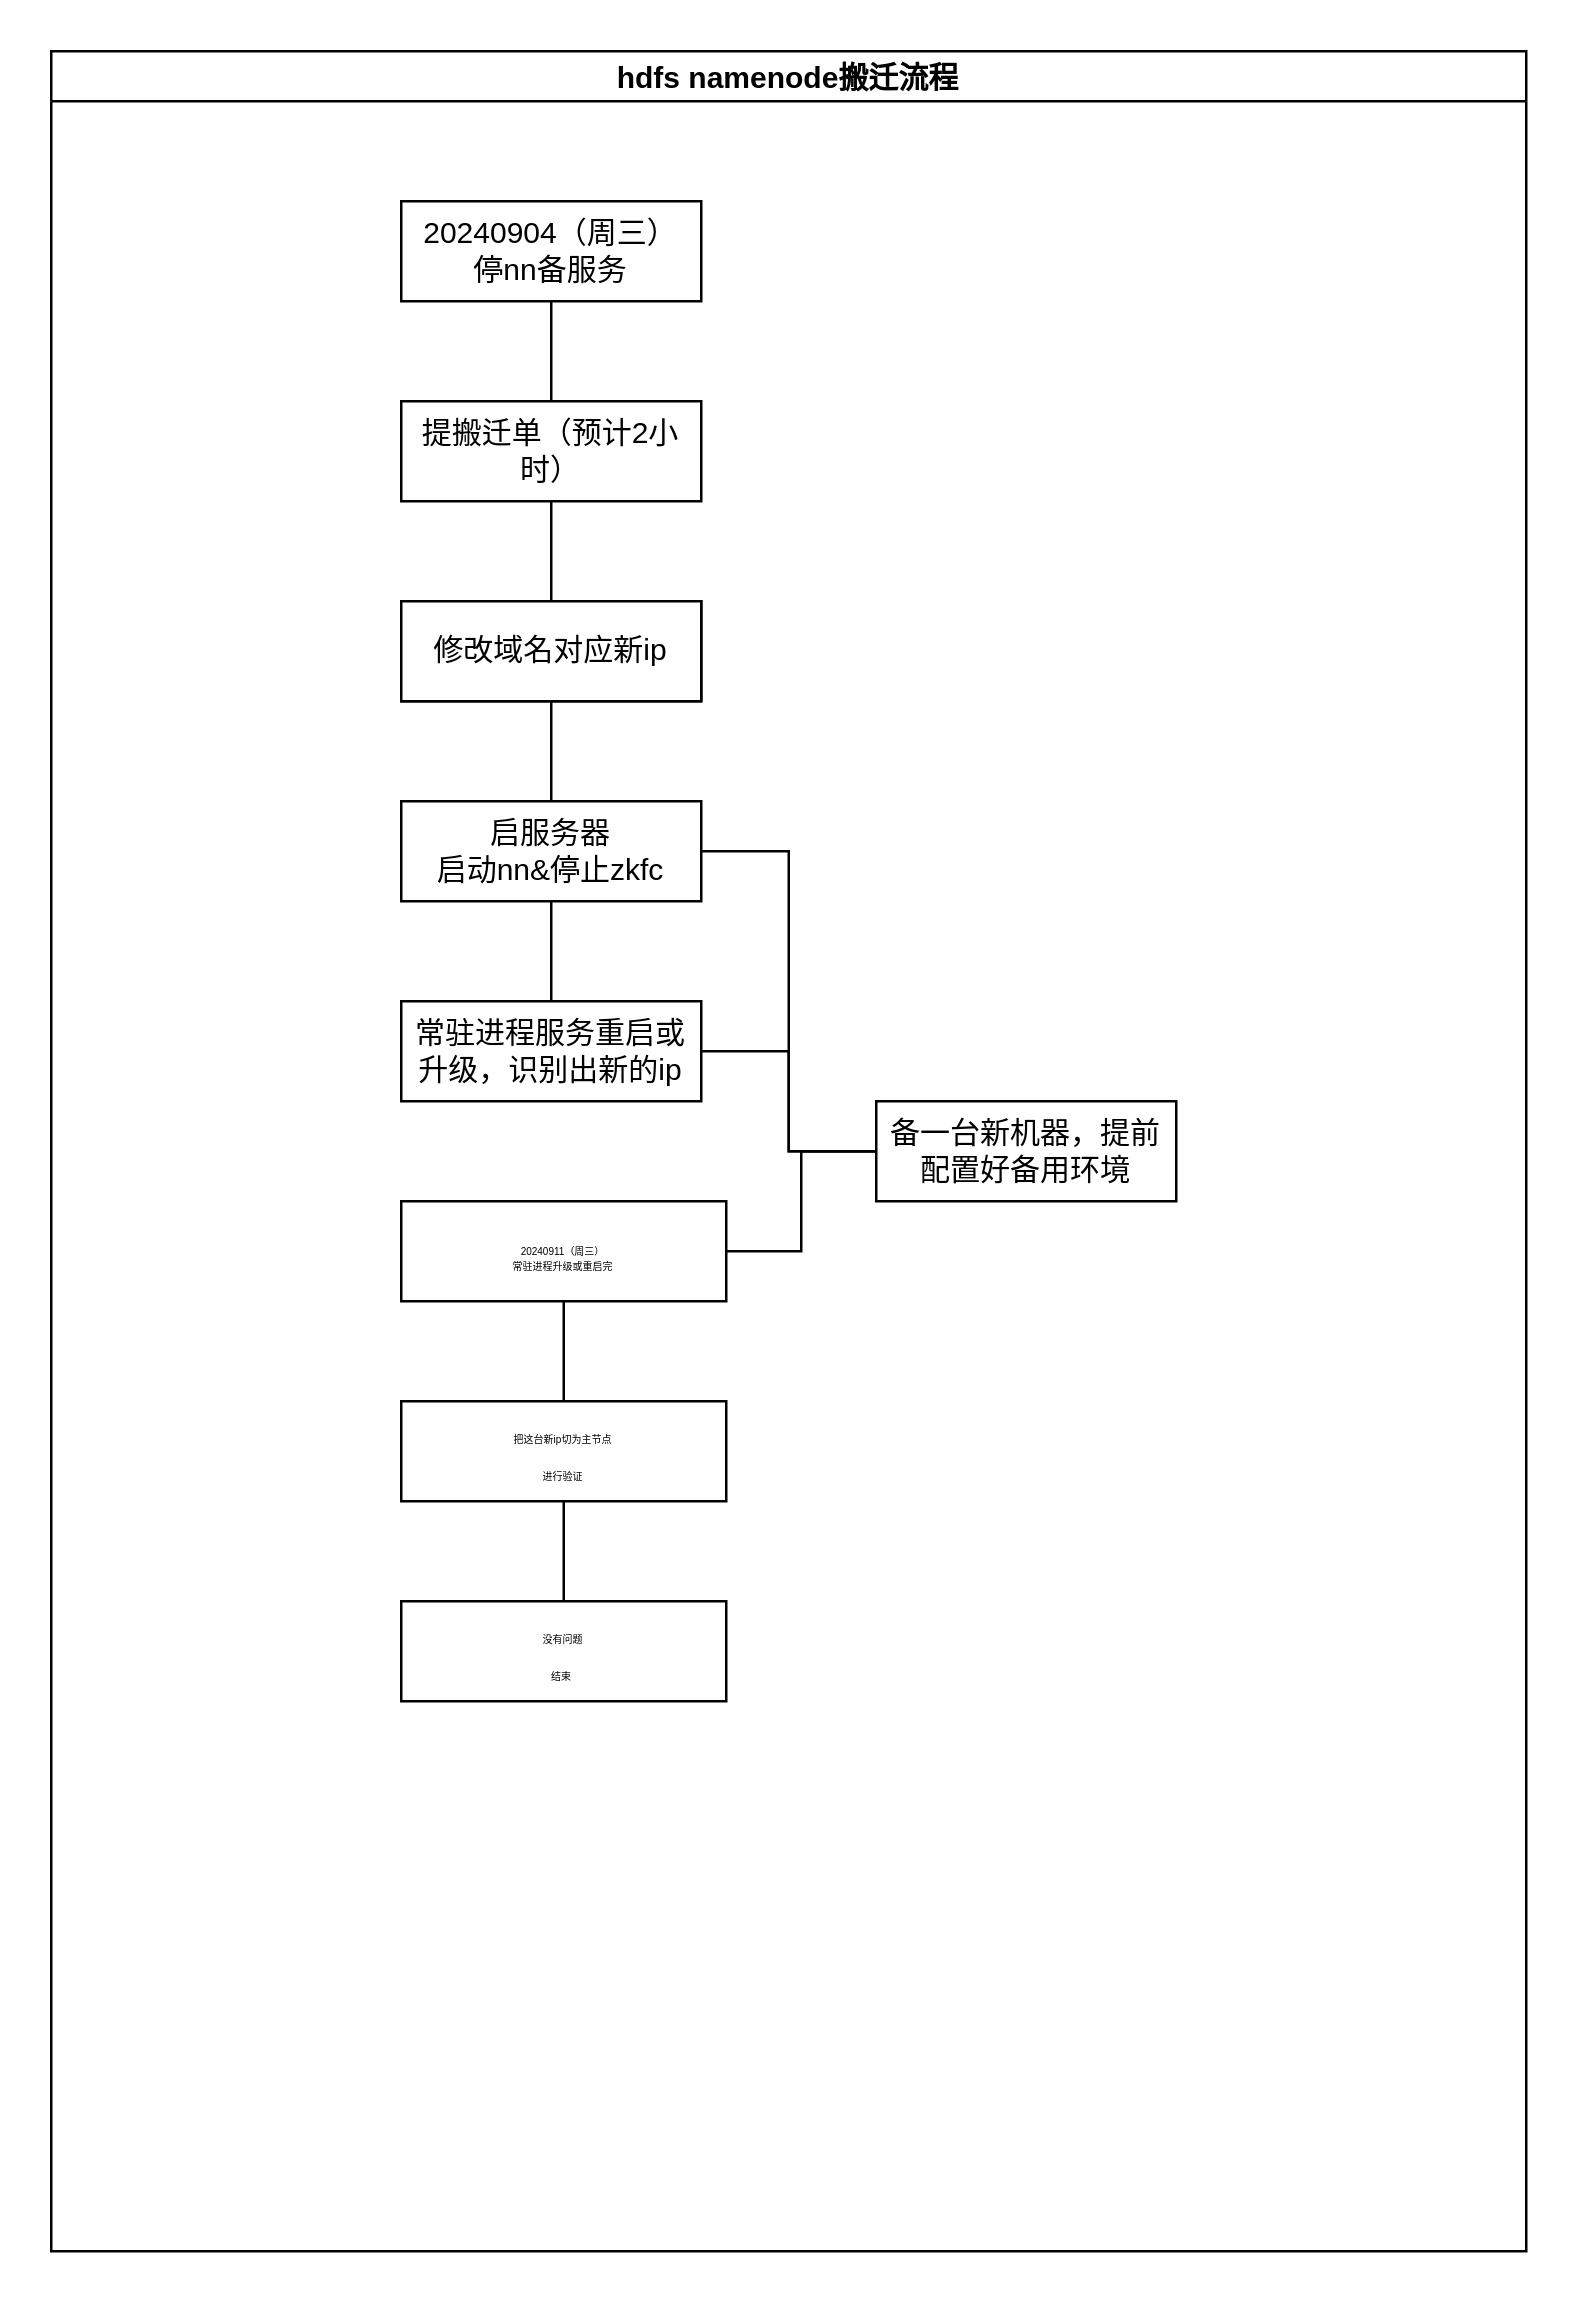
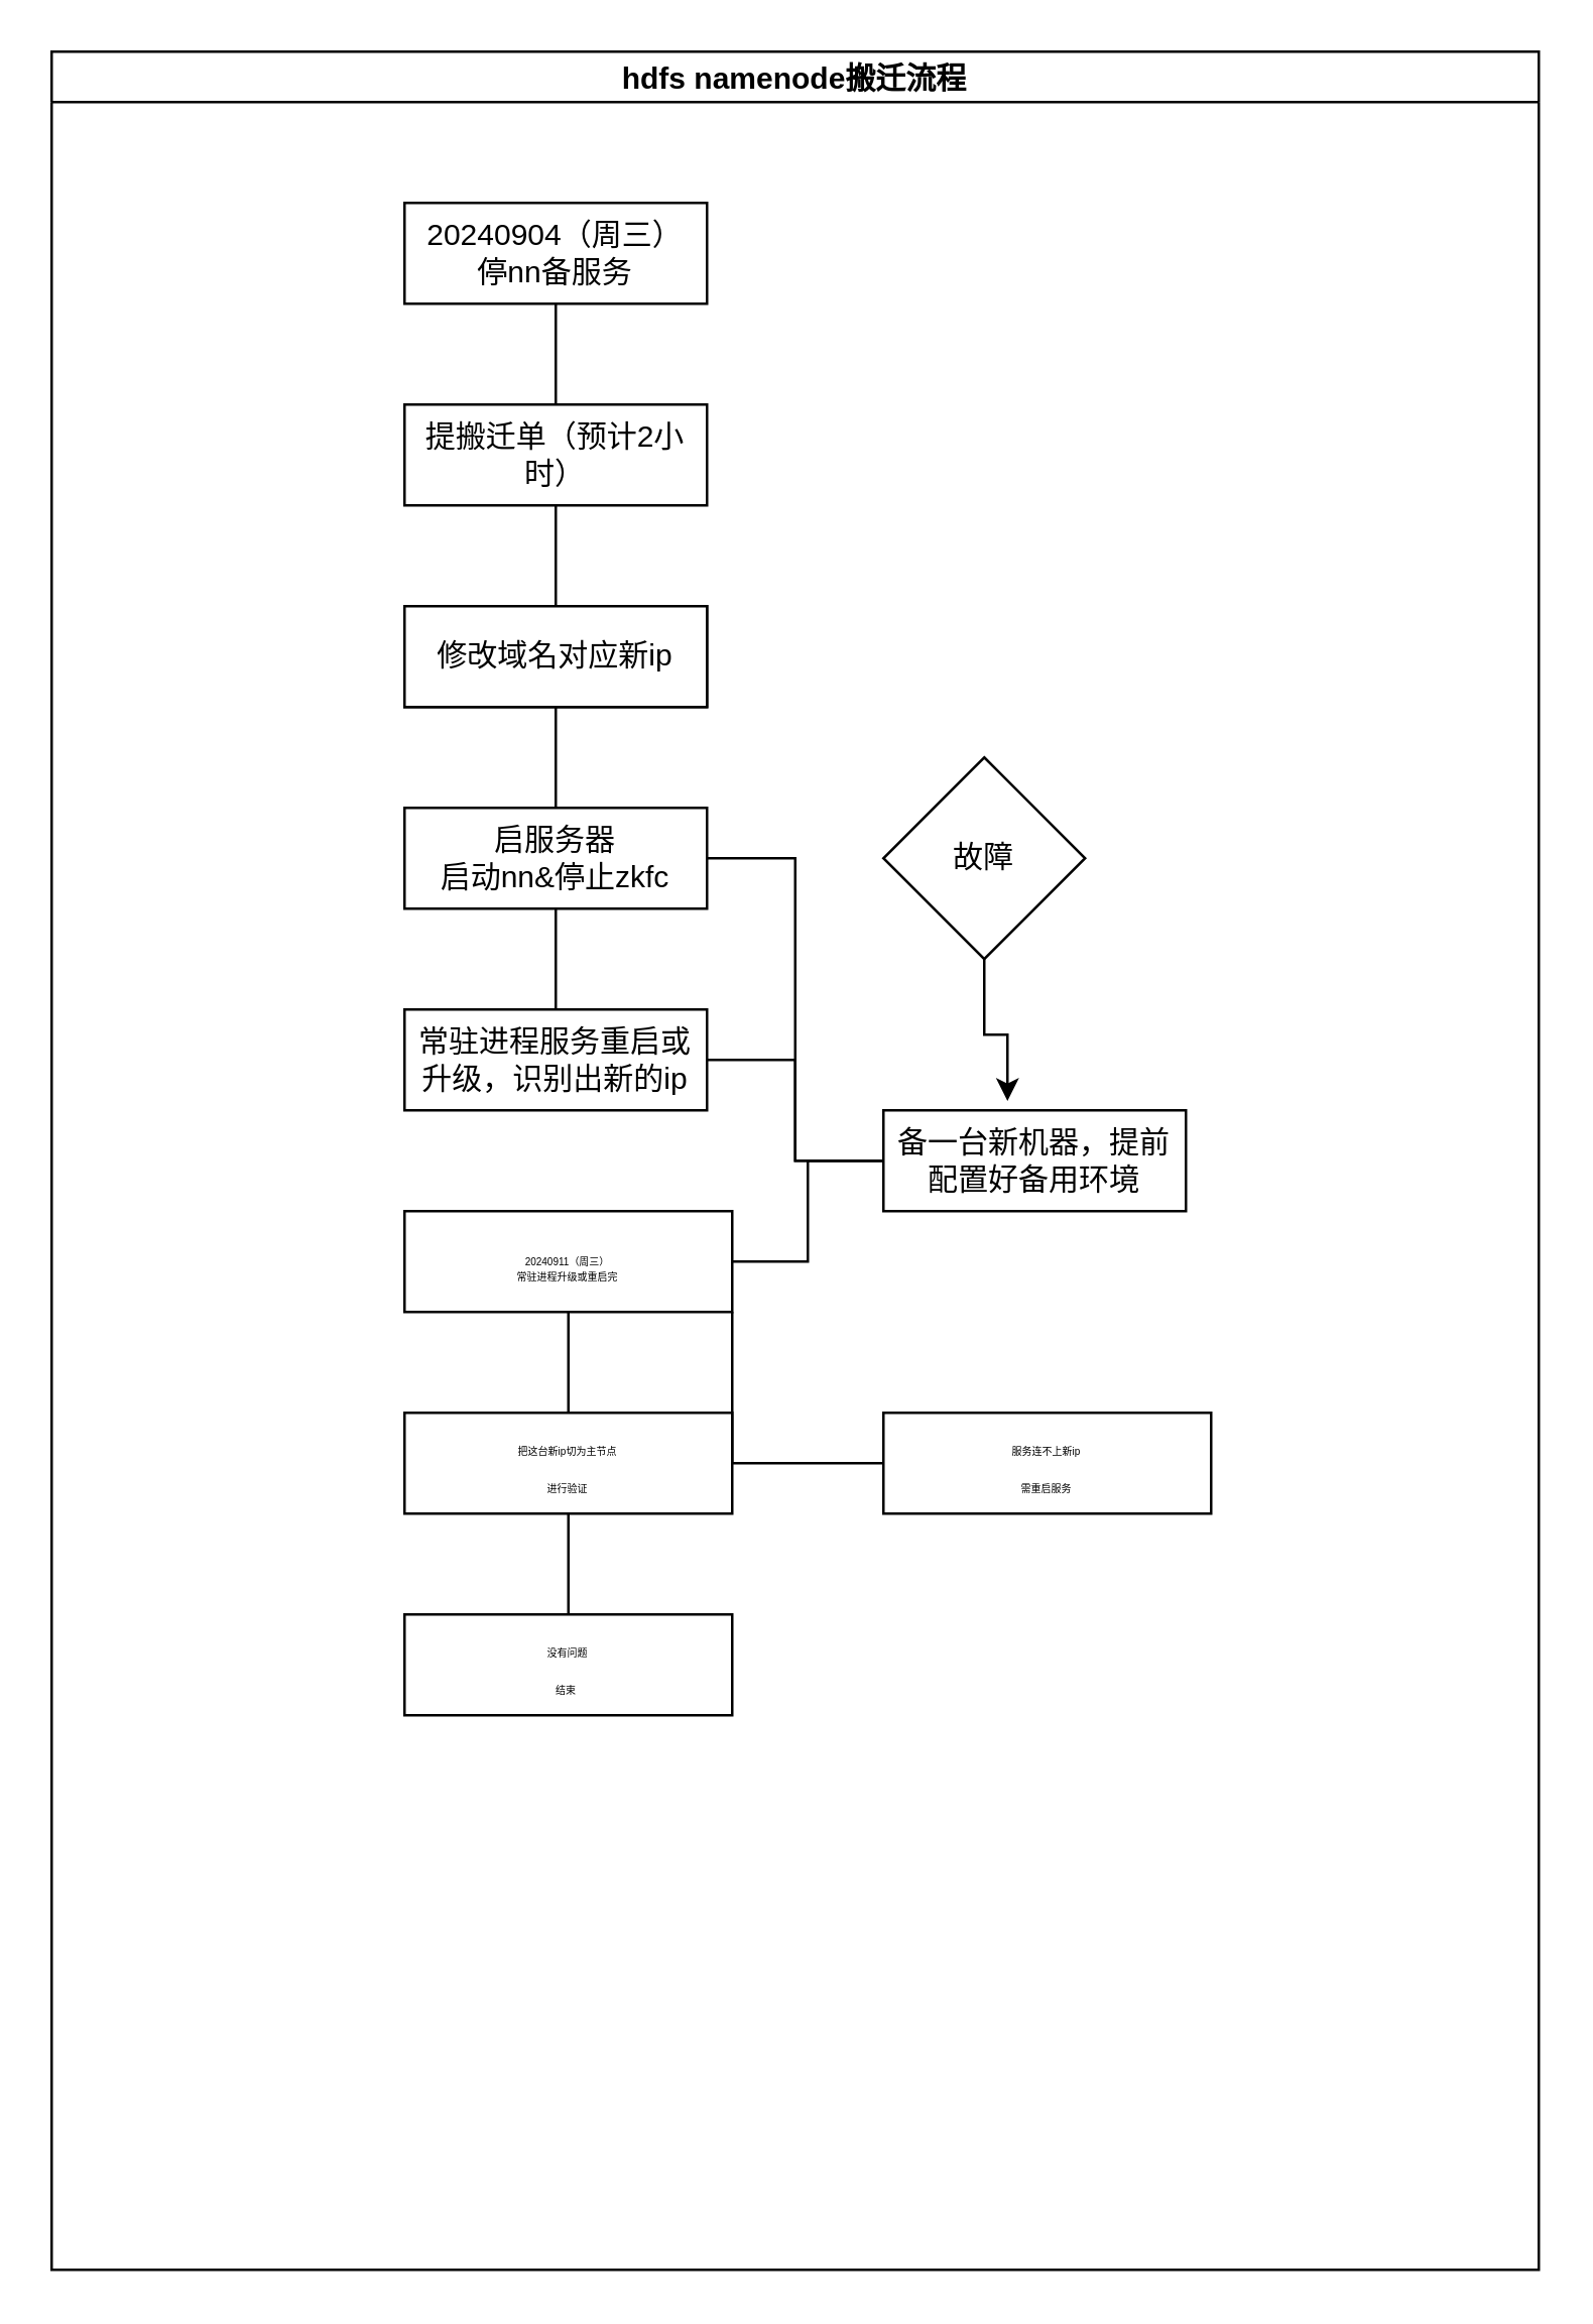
  <mxCell id="0" />
  <mxCell id="1" parent="0" />
  <mxCell id="2" value="hdfs namenode搬迁流程" style="swimlane;startSize=20;horizontal=1;containerType=tree;" vertex="1" parent="1"><mxGeometry x="20" y="20" width="590" height="880" as="geometry" /></mxCell>
  <mxCell id="3" value="" style="edgeStyle=elbowEdgeStyle;elbow=vertical;sourcePerimeterSpacing=0;targetPerimeterSpacing=0;startArrow=none;endArrow=none;rounded=0;curved=0;strokeColor=default;" edge="1" parent="2" source="4" target="10"><mxGeometry relative="1" as="geometry" /></mxCell>
  <mxCell id="4" value="20240904（周三）&lt;div&gt;停nn备服务&lt;/div&gt;" style="whiteSpace=wrap;html=1;treeFolding=1;treeMoving=1;newEdgeStyle={&quot;edgeStyle&quot;:&quot;elbowEdgeStyle&quot;,&quot;startArrow&quot;:&quot;none&quot;,&quot;endArrow&quot;:&quot;none&quot;};" vertex="1" parent="2"><mxGeometry x="140" y="60" width="120" height="40" as="geometry" /></mxCell>
  <mxCell id="5" value="常驻进程服务重启或升级，识别出新的ip" style="whiteSpace=wrap;html=1;treeFolding=1;treeMoving=1;newEdgeStyle={&quot;edgeStyle&quot;:&quot;elbowEdgeStyle&quot;,&quot;startArrow&quot;:&quot;none&quot;,&quot;endArrow&quot;:&quot;none&quot;};" vertex="1" parent="2"><mxGeometry x="140" y="380" width="120" height="40" as="geometry" /></mxCell>
  <mxCell id="6" value="提搬迁单（预计2小时）" style="whiteSpace=wrap;html=1;treeFolding=1;treeMoving=1;newEdgeStyle={&quot;edgeStyle&quot;:&quot;elbowEdgeStyle&quot;,&quot;startArrow&quot;:&quot;none&quot;,&quot;endArrow&quot;:&quot;none&quot;};" vertex="1" parent="2"><mxGeometry x="140" y="220" width="120" height="40" as="geometry" /></mxCell>
  <mxCell id="7" value="" style="edgeStyle=elbowEdgeStyle;elbow=vertical;sourcePerimeterSpacing=0;targetPerimeterSpacing=0;startArrow=none;endArrow=none;rounded=0;curved=0;" edge="1" target="13" source="8" parent="2"><mxGeometry relative="1" as="geometry"><mxPoint x="360" y="240" as="sourcePoint" /></mxGeometry></mxCell>
  <mxCell id="8" value="修改域名对应新ip" style="whiteSpace=wrap;html=1;treeFolding=1;treeMoving=1;newEdgeStyle={&quot;edgeStyle&quot;:&quot;elbowEdgeStyle&quot;,&quot;startArrow&quot;:&quot;none&quot;,&quot;endArrow&quot;:&quot;none&quot;};" vertex="1" parent="2"><mxGeometry x="140" y="220" width="120" height="40" as="geometry" /></mxCell>
  <mxCell id="9" value="" style="edgeStyle=elbowEdgeStyle;elbow=vertical;sourcePerimeterSpacing=0;targetPerimeterSpacing=0;startArrow=none;endArrow=none;rounded=0;curved=0;strokeColor=default;" edge="1" target="8" source="10" parent="2"><mxGeometry relative="1" as="geometry"><mxPoint x="360" y="160" as="sourcePoint" /></mxGeometry></mxCell>
  <mxCell id="10" value="提搬迁单（预计2小时）" style="whiteSpace=wrap;html=1;treeFolding=1;treeMoving=1;newEdgeStyle={&quot;edgeStyle&quot;:&quot;elbowEdgeStyle&quot;,&quot;startArrow&quot;:&quot;none&quot;,&quot;endArrow&quot;:&quot;none&quot;};" vertex="1" parent="2"><mxGeometry x="140" y="140" width="120" height="40" as="geometry" /></mxCell>
  <mxCell id="11" value="" style="edgeStyle=elbowEdgeStyle;elbow=vertical;sourcePerimeterSpacing=0;targetPerimeterSpacing=0;startArrow=none;endArrow=none;rounded=0;curved=0;" edge="1" target="5" source="13" parent="2"><mxGeometry relative="1" as="geometry"><mxPoint x="360" y="320" as="sourcePoint" /></mxGeometry></mxCell>
  <mxCell id="12" style="edgeStyle=elbowEdgeStyle;rounded=0;orthogonalLoop=1;jettySize=auto;html=1;startArrow=none;endArrow=none;" edge="1" parent="2" source="13" target="16"><mxGeometry relative="1" as="geometry" /></mxCell>
  <mxCell id="13" value="&lt;div&gt;启服务器&lt;/div&gt;启动nn&amp;amp;停止zkfc" style="whiteSpace=wrap;html=1;treeFolding=1;treeMoving=1;newEdgeStyle={&quot;edgeStyle&quot;:&quot;elbowEdgeStyle&quot;,&quot;startArrow&quot;:&quot;none&quot;,&quot;endArrow&quot;:&quot;none&quot;};" vertex="1" parent="2"><mxGeometry x="140" y="300" width="120" height="40" as="geometry" /></mxCell>
+ <mxCell id="14" value="故障" style="rhombus;whiteSpace=wrap;html=1;" vertex="1" parent="2"><mxGeometry x="330" y="280" width="80" height="80" as="geometry" /></mxCell>
  <mxCell id="15" style="edgeStyle=elbowEdgeStyle;rounded=0;orthogonalLoop=1;jettySize=auto;html=1;startArrow=none;endArrow=none;entryX=1;entryY=0.5;entryDx=0;entryDy=0;" edge="1" parent="2" source="16" target="18"><mxGeometry relative="1" as="geometry" /></mxCell>
  <mxCell id="16" value="备一台新机器，提前配置好备用环境" style="whiteSpace=wrap;html=1;treeFolding=1;treeMoving=1;newEdgeStyle={&quot;edgeStyle&quot;:&quot;elbowEdgeStyle&quot;,&quot;startArrow&quot;:&quot;none&quot;,&quot;endArrow&quot;:&quot;none&quot;};" vertex="1" parent="2"><mxGeometry x="330" y="420" width="120" height="40" as="geometry" /></mxCell>
  <mxCell id="17" value="" style="edgeStyle=elbowEdgeStyle;elbow=vertical;sourcePerimeterSpacing=0;targetPerimeterSpacing=0;startArrow=none;endArrow=none;rounded=0;curved=0;" edge="1" target="16" source="5" parent="2"><mxGeometry relative="1" as="geometry"><mxPoint x="360" y="410" as="sourcePoint" /></mxGeometry></mxCell>
  <mxCell id="18" value="&lt;span style=&quot;font-size: 4px;&quot;&gt;20240911（周三）&lt;/span&gt;&lt;br style=&quot;font-size: 4px;&quot;&gt;&lt;div style=&quot;font-size: 4px;&quot;&gt;&lt;span style=&quot;background-color: initial;&quot;&gt;常驻进程&lt;/span&gt;升级或重启完&lt;/div&gt;" style="whiteSpace=wrap;html=1;treeFolding=1;treeMoving=1;newEdgeStyle={&quot;edgeStyle&quot;:&quot;elbowEdgeStyle&quot;,&quot;startArrow&quot;:&quot;none&quot;,&quot;endArrow&quot;:&quot;none&quot;};" vertex="1" parent="2"><mxGeometry x="140" y="460" width="130" height="40" as="geometry" /></mxCell>
  <mxCell id="19" value="" style="edgeStyle=elbowEdgeStyle;elbow=vertical;sourcePerimeterSpacing=0;targetPerimeterSpacing=0;startArrow=none;endArrow=none;rounded=0;curved=0;" edge="1" target="20" source="18" parent="2"><mxGeometry relative="1" as="geometry"><mxPoint x="360" y="490" as="sourcePoint" /></mxGeometry></mxCell>
  <mxCell id="20" value="&lt;span style=&quot;font-size: 4px;&quot;&gt;把这台新ip切为主节点&lt;/span&gt;&lt;div&gt;&lt;span style=&quot;font-size: 4px;&quot;&gt;进行验证&lt;/span&gt;&lt;/div&gt;" style="whiteSpace=wrap;html=1;treeFolding=1;treeMoving=1;newEdgeStyle={&quot;edgeStyle&quot;:&quot;elbowEdgeStyle&quot;,&quot;startArrow&quot;:&quot;none&quot;,&quot;endArrow&quot;:&quot;none&quot;};" vertex="1" parent="2"><mxGeometry x="140" y="540" width="130" height="40" as="geometry" /></mxCell>
  <mxCell id="21" value="" style="edgeStyle=elbowEdgeStyle;elbow=vertical;sourcePerimeterSpacing=0;targetPerimeterSpacing=0;startArrow=none;endArrow=none;rounded=0;curved=0;" edge="1" target="22" source="20" parent="2"><mxGeometry relative="1" as="geometry"><mxPoint x="365" y="570" as="sourcePoint" /></mxGeometry></mxCell>
  <mxCell id="22" value="&lt;span style=&quot;font-size: 4px;&quot;&gt;没有问题&lt;/span&gt;&lt;div&gt;&lt;span style=&quot;font-size: 4px;&quot;&gt;结束&amp;nbsp;&lt;/span&gt;&lt;/div&gt;" style="whiteSpace=wrap;html=1;treeFolding=1;treeMoving=1;newEdgeStyle={&quot;edgeStyle&quot;:&quot;elbowEdgeStyle&quot;,&quot;startArrow&quot;:&quot;none&quot;,&quot;endArrow&quot;:&quot;none&quot;};" vertex="1" parent="2"><mxGeometry x="140" y="620" width="130" height="40" as="geometry" /></mxCell>
+ <mxCell id="23" style="edgeStyle=orthogonalEdgeStyle;rounded=0;orthogonalLoop=1;jettySize=auto;html=1;exitX=0.5;exitY=1;exitDx=0;exitDy=0;entryX=0.41;entryY=-0.092;entryDx=0;entryDy=0;entryPerimeter=0;" edge="1" parent="2" source="14" target="16"><mxGeometry relative="1" as="geometry" /></mxCell>
+ <mxCell id="24" value="" style="edgeStyle=elbowEdgeStyle;elbow=vertical;sourcePerimeterSpacing=0;targetPerimeterSpacing=0;startArrow=none;endArrow=none;rounded=0;curved=0;" edge="1" target="25" source="18" parent="2"><mxGeometry relative="1" as="geometry"><mxPoint x="395" y="580" as="sourcePoint" /><Array as="points"><mxPoint x="270" y="560" /></Array></mxGeometry></mxCell>
+ <mxCell id="25" value="&lt;span style=&quot;font-size: 4px;&quot;&gt;服务连不上新ip&lt;/span&gt;&lt;div&gt;&lt;span style=&quot;font-size: 4px;&quot;&gt;需重启服务&lt;/span&gt;&lt;/div&gt;" style="whiteSpace=wrap;html=1;treeFolding=1;treeMoving=1;newEdgeStyle={&quot;edgeStyle&quot;:&quot;elbowEdgeStyle&quot;,&quot;startArrow&quot;:&quot;none&quot;,&quot;endArrow&quot;:&quot;none&quot;};" vertex="1" parent="2"><mxGeometry x="330" y="540" width="130" height="40" as="geometry" /></mxCell>
